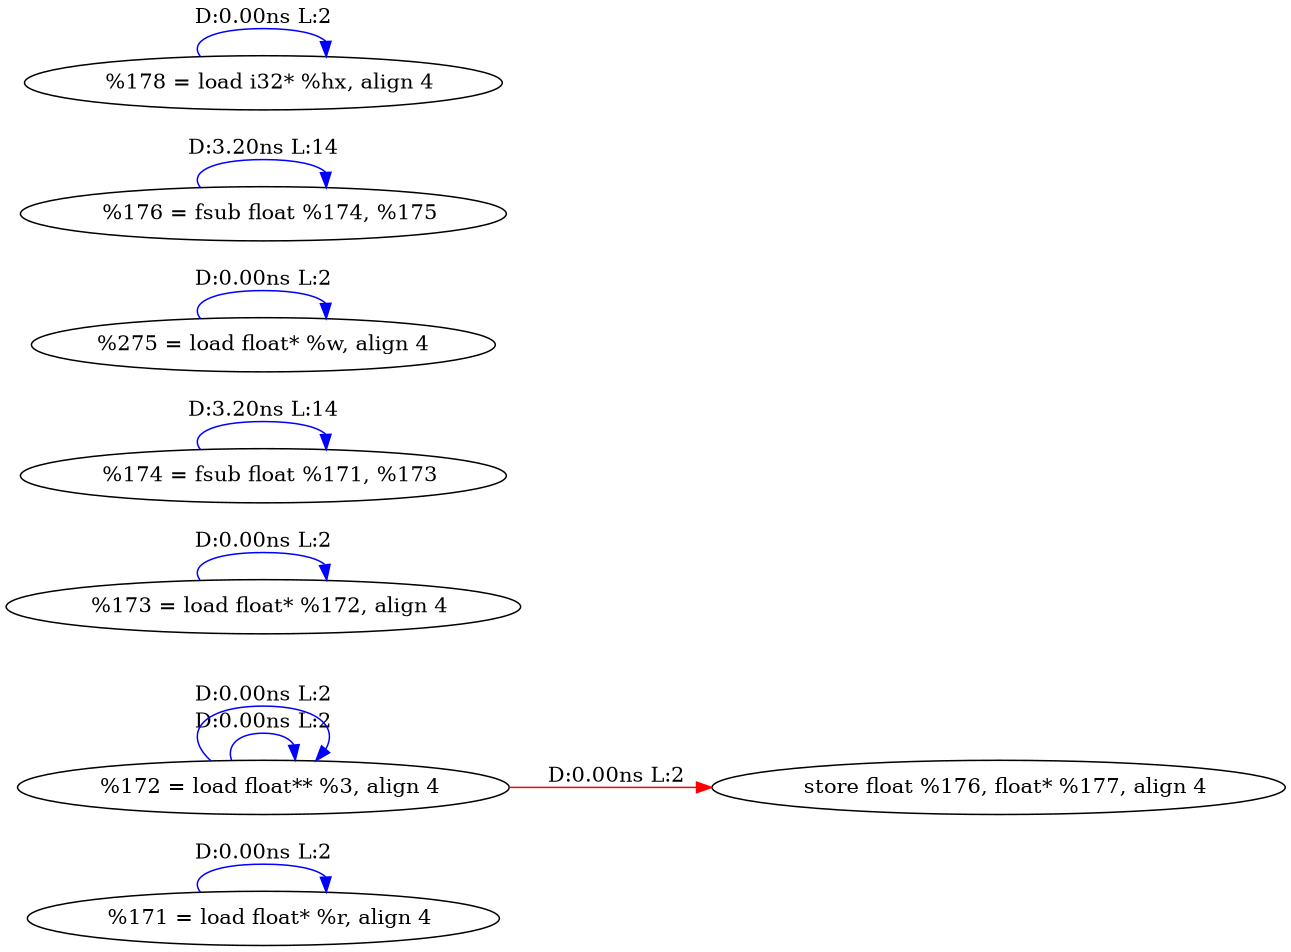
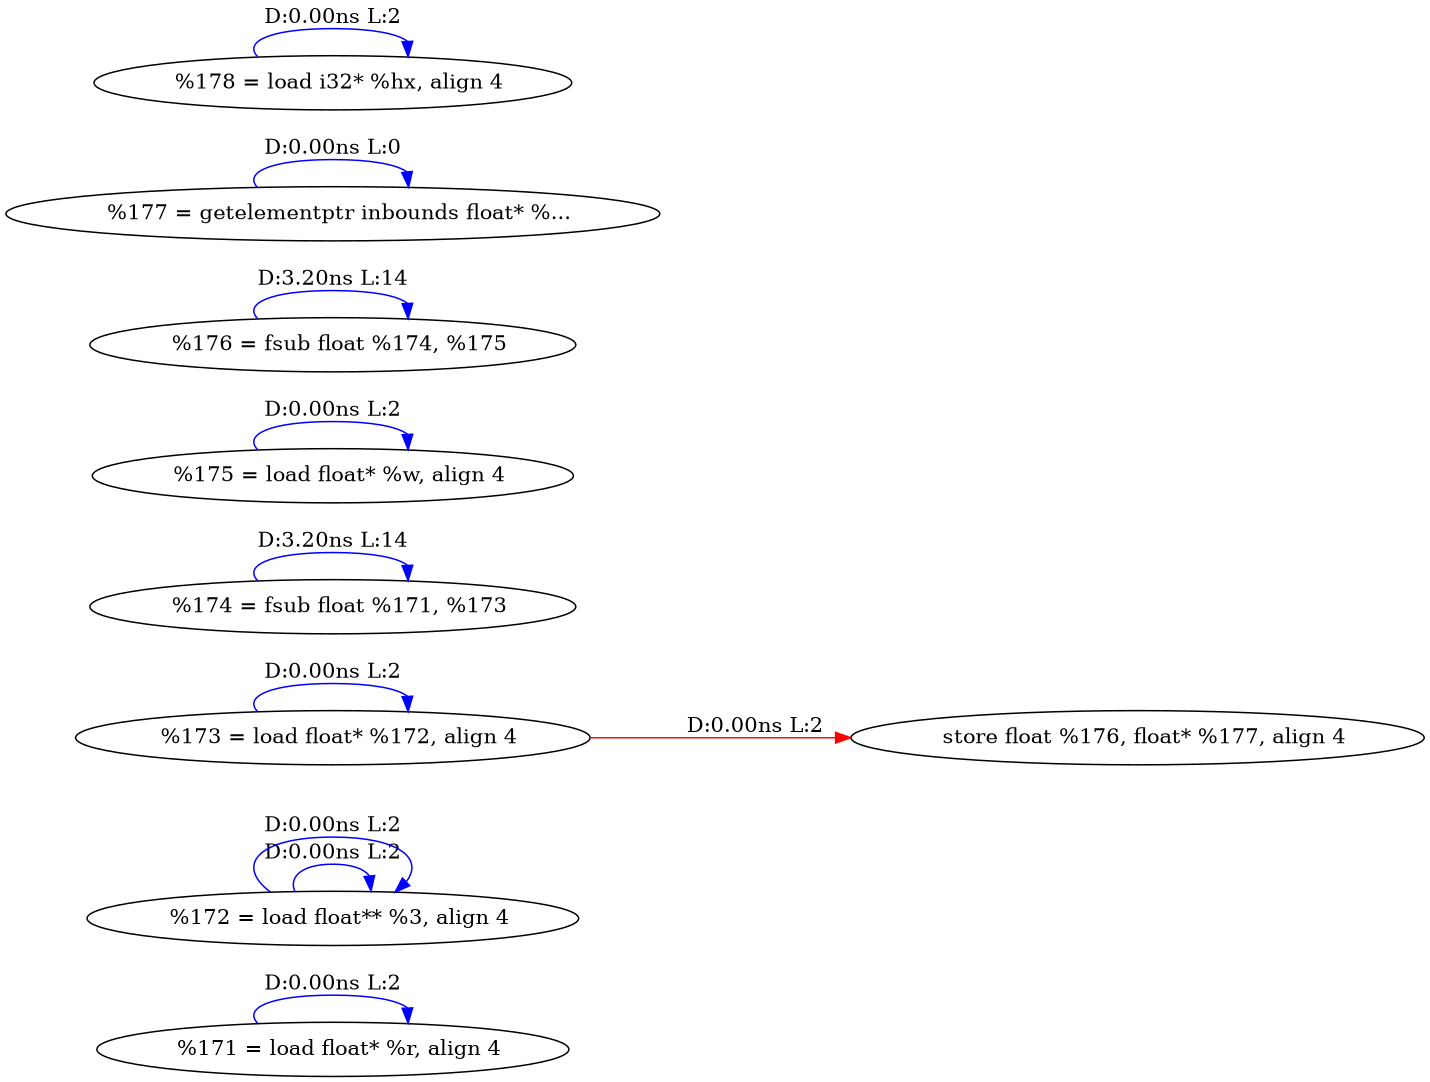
  digraph {
    rankdir=LR
    edge [color=blue]
    n1 [label="  %171 = load float* %r, align 4"]
    n2 [label="  %172 = load float** %3, align 4"]
    n3 [label="  store float %176, float* %177, align 4"]
    n4 [label="  %173 = load float* %172, align 4"]
    n5 [label="  %174 = fsub float %171, %173"]
-   n6 [label="%275 = load float* %w, align 4"]
+   n6 [label="  %175 = load float* %w, align 4"]
    n7 [label="  %176 = fsub float %174, %175"]
+   n8 [label="  %177 = getelementptr inbounds float* %..."]
    n9 [label="  %178 = load i32* %hx, align 4"]
    n1 -> n1 [label="D:0.00ns L:2"]
    n2 -> n2 [label="D:0.00ns L:2"]
    n2 -> n2 [label="D:0.00ns L:2"]
-   n2 -> n3 [color=red label="D:0.00ns L:2"]
+   n4 -> n3 [color=red label="D:0.00ns L:2"]
    n4 -> n4 [label="D:0.00ns L:2"]
    n5 -> n5 [label="D:3.20ns L:14"]
    n6 -> n6 [label="D:0.00ns L:2"]
    n7 -> n7 [label="D:3.20ns L:14"]
+   n8 -> n8 [label="D:0.00ns L:0"]
    n9 -> n9 [label="D:0.00ns L:2"]
  }
